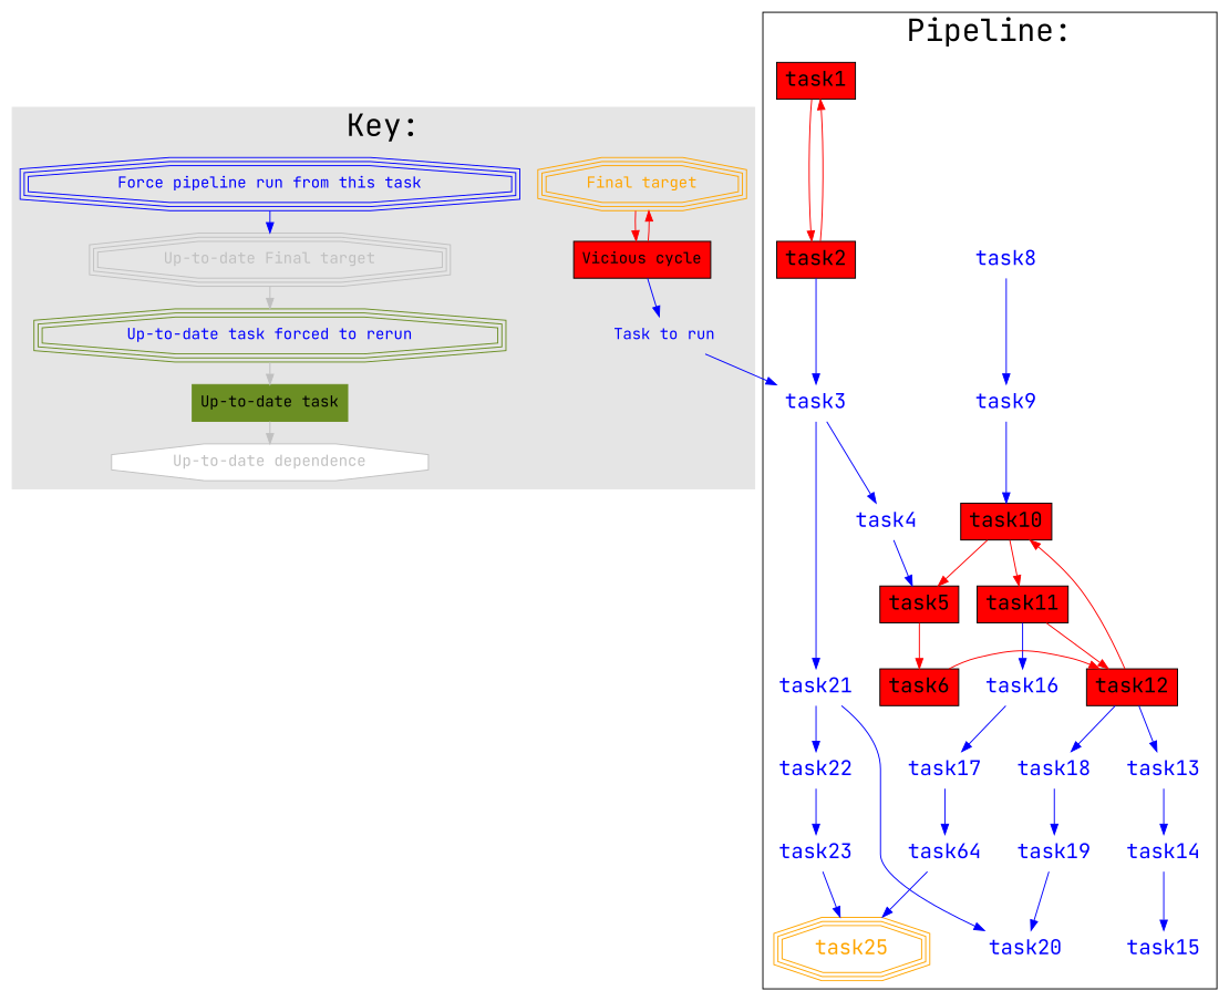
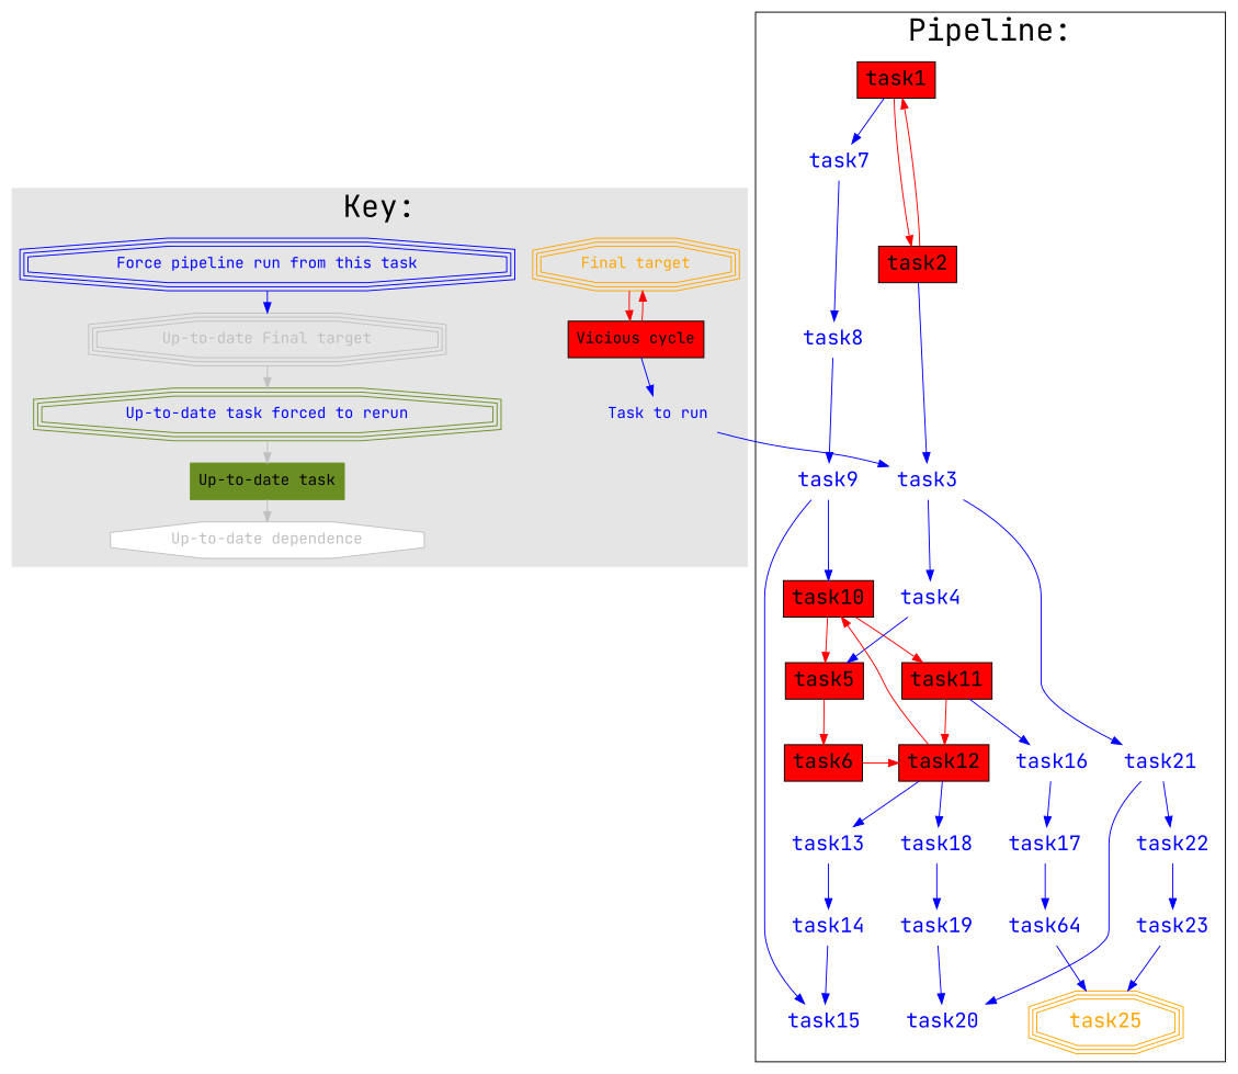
  digraph {
    fontname="JetBrains Mono"
    fontsize=30
    ranksep=0.3
    splines=true
    node [fontcolor=blue fontname="JetBrains Mono" fontsize=20 shape=plaintext]
    edge [color=blue fontname="JetBrains Mono" minlen=2]
+   n1 [label=task7]
    n2 [label=task8]
    n3 [fillcolor=red label=task1 shape=box style=filled fontcolor=""]
    n4 [fillcolor=red label=task2 shape=box style=filled fontcolor=""]
    n5 [label=task9]
    n6 [fillcolor=red label=task10 shape=box style=filled fontcolor=""]
    n7 [label=task15]
    n8 [fillcolor=red label=task5 shape=box style=filled fontcolor=""]
    n9 [fillcolor=red label=task11 shape=box style=filled fontcolor=""]
    n10 [label=task3]
    n11 [label=task4]
    n12 [label=task21]
    n13 [fillcolor=red label=task6 shape=box style=filled fontcolor=""]
    n14 [label=task18]
    n15 [label=task19]
    n16 [fillcolor=red label=task12 shape=box style=filled fontcolor=""]
    n17 [label=task13]
    n18 [label=task20]
    n19 [label=task22]
    n20 [label=task23]
    n21 [color=orange fontcolor=orange label=task25 shape=tripleoctagon]
    n22 [label=task14]
    n23 [label=task16]
    n24 [label=task17]
    n25 [label=task64]
    n26 [color=orange fontcolor=orange fontsize=15 label="Final target" shape=tripleoctagon]
    n27 [fillcolor=red fontsize=15 label="Vicious cycle" shape=box style=filled fontcolor=""]
    n28 [fontsize=15 label="Task to run"]
    n29 [color=blue fontsize=15 label="Force pipeline run from this task" shape=tripleoctagon]
    n30 [color=gray fontcolor=gray fontsize=15 label="Up-to-date Final target" shape=tripleoctagon]
    n31 [color=olivedrab fontsize=15 label="Up-to-date task forced to rerun" shape=tripleoctagon]
    n32 [color=olivedrab fillcolor=olivedrab fontcolor=black fontsize=15 label="Up-to-date task" shape=box style=filled]
    n33 [color=gray fillcolor=white fontcolor=gray fontsize=15 label="Up-to-date dependence" shape=octagon style=filled]
    subgraph cluster_1 {
      label="Pipeline:"
+     n1
      n2
      n3
      n4
      n5
      n6
      n7
      n8
      n9
      n10
      n11
      n12
      n13
      n14
      n15
      n16
      n17
      n18
      n19
      n20
      n21
      n22
      n23
      n24
      n25
    }
    subgraph cluster_2 {
      color=gray90
      label="Key:"
      style=filled
      n26
      n27
      n28
      n29
      n30
      n31
      n32
      n33
    }
+   n1 -> n2
    n2 -> n5
+   n3 -> n1
    n3 -> n4 [color=red]
    n4 -> n3 [color=red constraint=false]
    n4 -> n10
    n5 -> n6
+   n5 -> n7
    n6 -> n8 [color=red]
    n6 -> n9 [color=red]
    n8 -> n13 [color=red]
    n9 -> n16 [color=red]
    n9 -> n23
    n10 -> n11
    n10 -> n12
    n11 -> n8
    n12 -> n18
    n12 -> n19
    n13 -> n16 [color=red constraint=false]
    n14 -> n15
    n15 -> n18
    n16 -> n6 [color=red constraint=false]
    n16 -> n14
    n16 -> n17
    n17 -> n22
    n19 -> n20
    n20 -> n21
    n22 -> n7
    n23 -> n24
    n24 -> n25
    n25 -> n21
    n26 -> n27 [color=red minlen=""]
    n27 -> n26 [color=red minlen=""]
    n27 -> n28 [minlen=""]
    n28 -> n10 [minlen=""]
    n29 -> n30 [minlen=""]
    n30 -> n31 [color=gray minlen=""]
    n31 -> n32 [color=gray minlen=""]
    n32 -> n33 [color=gray minlen=""]
  }
